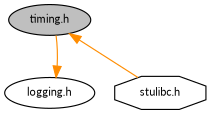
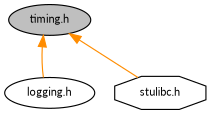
  digraph {
    fontname=Lato
    node [color=black fillcolor=white fontname=Lato fontsize=10 shape=ellipse style=filled]
    edge [color=darkorange dir=back fontname=Lato fontsize=10 labelfontname=Helvetica labelfontsize=10 style=solid]
    n1 [fillcolor=grey75 fontcolor=black height=0.2 label="timing.h" width=0.4]
    n2 [height=0.2 label="logging.h" width=0.4]
    n3 [height=0.2 label="stulibc.h" shape=octagon width=0.4]
-   n2 -> n1
+   n1 -> n2
    n1 -> n3
  }
